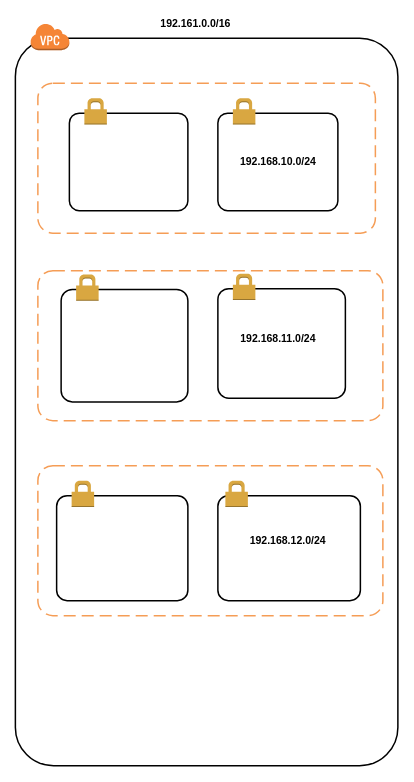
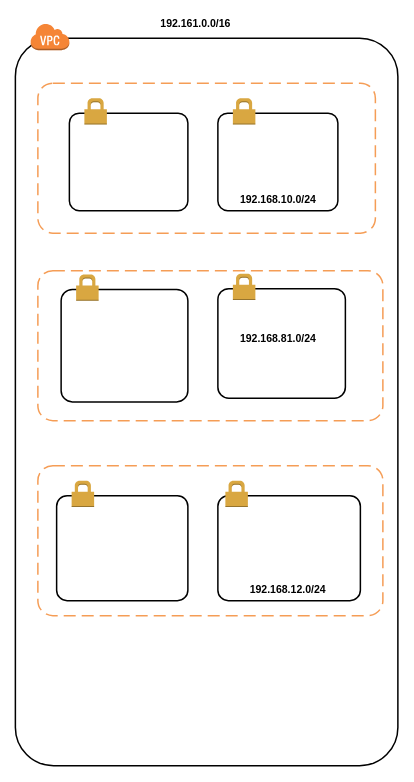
  <mxCell id="0" />
  <mxCell id="1" parent="0" />
  <mxCell id="2" value="" style="rounded=1;arcSize=10;dashed=0;strokeColor=#000000;fillColor=none;gradientColor=none;strokeWidth=2;" parent="1" vertex="1"><mxGeometry x="20" y="50" width="510" height="970" as="geometry" /></mxCell>
  <mxCell id="3" value="" style="dashed=0;html=1;shape=mxgraph.aws3.virtual_private_cloud;fillColor=#F58536;gradientColor=none;dashed=0;" parent="1" vertex="1"><mxGeometry x="40" y="30" width="52" height="36" as="geometry" /></mxCell>
  <mxCell id="4" value="192.161.0.0/16&lt;br style=&quot;font-size: 14px;&quot;&gt;" style="text;html=1;resizable=0;autosize=1;align=center;verticalAlign=middle;points=[];fillColor=none;strokeColor=none;rounded=0;fontStyle=1;fontSize=14;" parent="1" vertex="1"><mxGeometry x="210" y="20" width="100" height="20" as="geometry" /></mxCell>
  <mxCell id="5" value="" style="rounded=1;arcSize=10;dashed=1;strokeColor=#F59D56;fillColor=none;gradientColor=none;dashPattern=8 4;strokeWidth=2;fontSize=14;" parent="1" vertex="1"><mxGeometry x="50" y="110" width="450" height="200" as="geometry" /></mxCell>
  <mxCell id="6" value="" style="rounded=1;arcSize=10;dashed=0;strokeColor=#000000;fillColor=none;gradientColor=none;strokeWidth=2;fontSize=14;" parent="1" vertex="1"><mxGeometry x="92" y="150" width="158" height="130" as="geometry" /></mxCell>
  <mxCell id="7" value="" style="dashed=0;html=1;shape=mxgraph.aws3.permissions;fillColor=#D9A741;gradientColor=none;dashed=0;fontSize=14;" parent="1" vertex="1"><mxGeometry x="112" y="130" width="30" height="35" as="geometry" /></mxCell>
  <mxCell id="8" value="" style="rounded=1;arcSize=10;dashed=0;strokeColor=#000000;fillColor=none;gradientColor=none;strokeWidth=2;fontSize=14;" parent="1" vertex="1"><mxGeometry x="290" y="150" width="160" height="130" as="geometry" /></mxCell>
  <mxCell id="9" value="" style="dashed=0;html=1;shape=mxgraph.aws3.permissions;fillColor=#D9A741;gradientColor=none;dashed=0;fontSize=14;" parent="1" vertex="1"><mxGeometry x="310" y="130" width="30" height="35" as="geometry" /></mxCell>
  <mxCell id="10" value="" style="rounded=1;arcSize=10;dashed=1;strokeColor=#F59D56;fillColor=none;gradientColor=none;dashPattern=8 4;strokeWidth=2;fontSize=14;" parent="1" vertex="1"><mxGeometry x="50" y="360" width="460" height="200" as="geometry" /></mxCell>
  <mxCell id="11" value="" style="rounded=1;arcSize=10;dashed=0;strokeColor=#000000;fillColor=none;gradientColor=none;strokeWidth=2;fontSize=14;" parent="1" vertex="1"><mxGeometry x="81" y="385" width="169" height="150" as="geometry" /></mxCell>
  <mxCell id="12" value="" style="dashed=0;html=1;shape=mxgraph.aws3.permissions;fillColor=#D9A741;gradientColor=none;dashed=0;fontSize=14;" parent="1" vertex="1"><mxGeometry x="101" y="365" width="30" height="35" as="geometry" /></mxCell>
  <mxCell id="13" value="" style="rounded=1;arcSize=10;dashed=0;strokeColor=#000000;fillColor=none;gradientColor=none;strokeWidth=2;fontSize=14;" parent="1" vertex="1"><mxGeometry x="290" y="384" width="170" height="146" as="geometry" /></mxCell>
  <mxCell id="14" value="" style="dashed=0;html=1;shape=mxgraph.aws3.permissions;fillColor=#D9A741;gradientColor=none;dashed=0;fontSize=14;" parent="1" vertex="1"><mxGeometry x="310" y="364" width="30" height="35" as="geometry" /></mxCell>
  <mxCell id="15" value="" style="rounded=1;arcSize=10;dashed=1;strokeColor=#F59D56;fillColor=none;gradientColor=none;dashPattern=8 4;strokeWidth=2;fontSize=14;" parent="1" vertex="1"><mxGeometry x="50" y="620" width="460" height="200" as="geometry" /></mxCell>
  <mxCell id="16" value="" style="rounded=1;arcSize=10;dashed=0;strokeColor=#000000;fillColor=none;gradientColor=none;strokeWidth=2;fontSize=14;" parent="1" vertex="1"><mxGeometry x="75" y="660" width="175" height="140" as="geometry" /></mxCell>
  <mxCell id="17" value="" style="dashed=0;html=1;shape=mxgraph.aws3.permissions;fillColor=#D9A741;gradientColor=none;dashed=0;fontSize=14;" parent="1" vertex="1"><mxGeometry x="95" y="640" width="30" height="35" as="geometry" /></mxCell>
  <mxCell id="18" value="" style="rounded=1;arcSize=10;dashed=0;strokeColor=#000000;fillColor=none;gradientColor=none;strokeWidth=2;fontSize=14;" parent="1" vertex="1"><mxGeometry x="290" y="660" width="190" height="140" as="geometry" /></mxCell>
  <mxCell id="19" value="" style="dashed=0;html=1;shape=mxgraph.aws3.permissions;fillColor=#D9A741;gradientColor=none;dashed=0;fontSize=14;" parent="1" vertex="1"><mxGeometry x="300" y="640" width="30" height="35" as="geometry" /></mxCell>
- <mxCell id="20" value="192.168.10.0/24&lt;br&gt;" style="text;html=1;resizable=0;autosize=1;align=center;verticalAlign=middle;points=[];fillColor=none;strokeColor=none;rounded=0;fontSize=14;fontStyle=1" parent="1" vertex="1"><mxGeometry x="310" y="205.1" width="120" height="20" as="geometry" /></mxCell>
- <mxCell id="21" value="192.168.11.0/24&lt;br&gt;" style="text;html=1;resizable=0;autosize=1;align=center;verticalAlign=middle;points=[];fillColor=none;strokeColor=none;rounded=0;fontSize=14;fontStyle=1" parent="1" vertex="1"><mxGeometry x="310" y="440.1" width="120" height="20" as="geometry" /></mxCell>
- <mxCell id="22" value="192.168.12.0/24&lt;br&gt;" style="text;html=1;resizable=0;autosize=1;align=center;verticalAlign=middle;points=[];fillColor=none;strokeColor=none;rounded=0;fontSize=14;fontStyle=1" parent="1" vertex="1"><mxGeometry x="323" y="710.1" width="120" height="20" as="geometry" /></mxCell>
+ <mxCell id="20" value="192.168.10.0/24&lt;br&gt;" style="text;html=1;resizable=0;autosize=1;align=center;verticalAlign=middle;points=[];fillColor=none;strokeColor=none;rounded=0;fontSize=14;fontStyle=1" parent="1" vertex="1"><mxGeometry x="310" y="255.1" width="120" height="20" as="geometry" /></mxCell>
+ <mxCell id="21" value="192.168.81.0/24&lt;br&gt;" style="text;html=1;resizable=0;autosize=1;align=center;verticalAlign=middle;points=[];fillColor=none;strokeColor=none;rounded=0;fontSize=14;fontStyle=1" parent="1" vertex="1"><mxGeometry x="310" y="440.1" width="120" height="20" as="geometry" /></mxCell>
+ <mxCell id="22" value="192.168.12.0/24&lt;br&gt;" style="text;html=1;resizable=0;autosize=1;align=center;verticalAlign=middle;points=[];fillColor=none;strokeColor=none;rounded=0;fontSize=14;fontStyle=1" parent="1" vertex="1"><mxGeometry x="323" y="775.1" width="120" height="20" as="geometry" /></mxCell>
